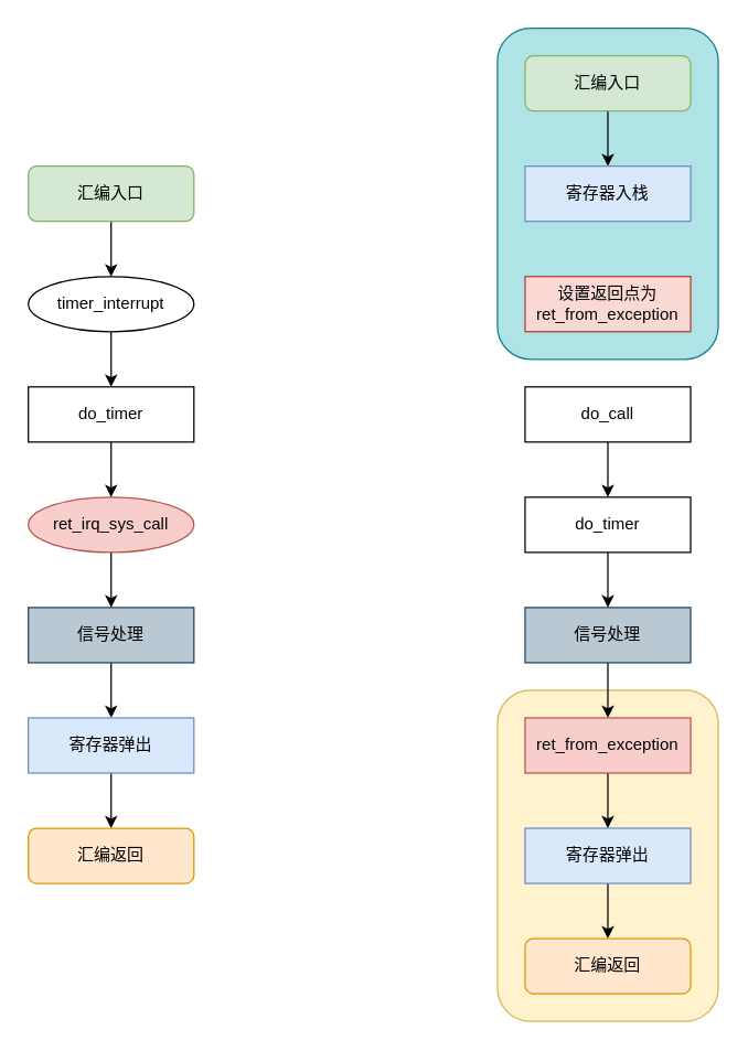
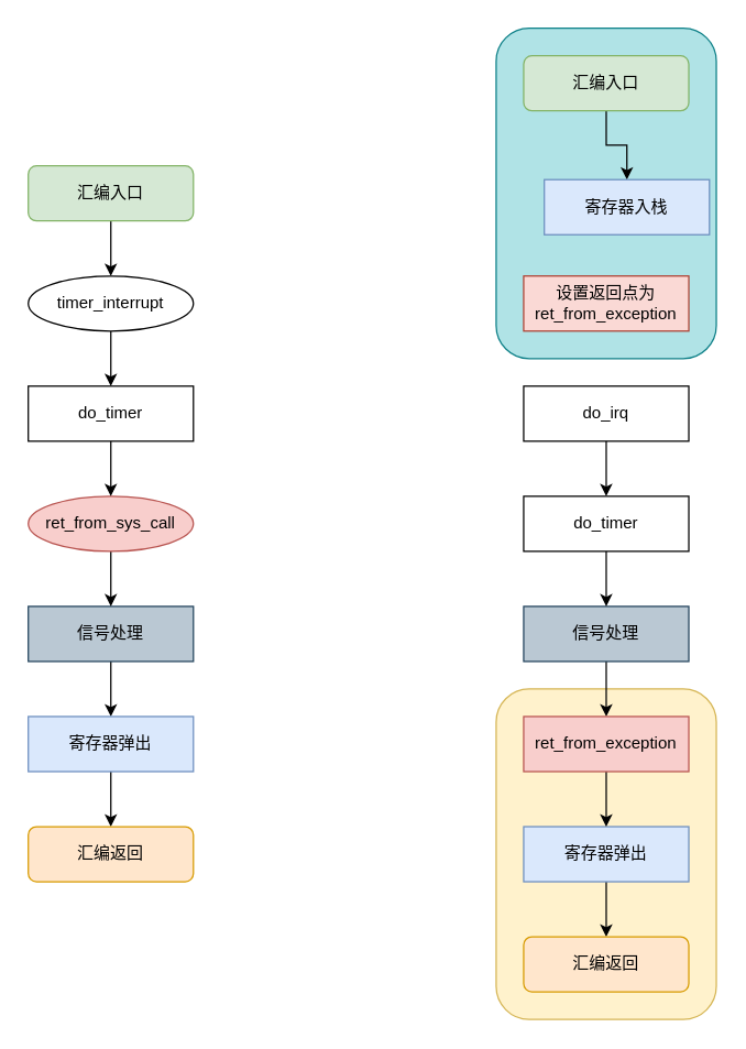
  <mxCell id="0" />
  <mxCell id="1" parent="0" />
  <mxCell id="2" value="" style="rounded=1;whiteSpace=wrap;html=1;fillColor=#fff2cc;strokeColor=#d6b656;" vertex="1" parent="1"><mxGeometry x="360" y="500" width="160" height="240" as="geometry" /></mxCell>
  <mxCell id="3" value="" style="rounded=1;whiteSpace=wrap;html=1;fillColor=#b0e3e6;strokeColor=#0e8088;" vertex="1" parent="1"><mxGeometry x="360" y="20" width="160" height="240" as="geometry" /></mxCell>
  <mxCell id="4" style="edgeStyle=orthogonalEdgeStyle;rounded=0;orthogonalLoop=1;jettySize=auto;html=1;exitX=0.5;exitY=1;exitDx=0;exitDy=0;entryX=0.5;entryY=0;entryDx=0;entryDy=0;" edge="1" parent="1" source="5" target="25"><mxGeometry relative="1" as="geometry" /></mxCell>
  <mxCell id="5" value="汇编入口" style="rounded=1;whiteSpace=wrap;html=1;fillColor=#d5e8d4;strokeColor=#82b366;" vertex="1" parent="1"><mxGeometry x="20" y="120" width="120" height="40" as="geometry" /></mxCell>
  <mxCell id="6" style="edgeStyle=orthogonalEdgeStyle;rounded=0;orthogonalLoop=1;jettySize=auto;html=1;exitX=0.5;exitY=1;exitDx=0;exitDy=0;" edge="1" parent="1" source="7" target="9"><mxGeometry relative="1" as="geometry" /></mxCell>
  <mxCell id="7" value="信号处理" style="rounded=0;whiteSpace=wrap;html=1;fillColor=#bac8d3;strokeColor=#23445d;" vertex="1" parent="1"><mxGeometry x="20" y="440" width="120" height="40" as="geometry" /></mxCell>
  <mxCell id="8" style="edgeStyle=orthogonalEdgeStyle;rounded=0;orthogonalLoop=1;jettySize=auto;html=1;exitX=0.5;exitY=1;exitDx=0;exitDy=0;entryX=0.5;entryY=0;entryDx=0;entryDy=0;" edge="1" parent="1" source="9" target="10"><mxGeometry relative="1" as="geometry" /></mxCell>
  <mxCell id="9" value="寄存器弹出" style="rounded=0;whiteSpace=wrap;html=1;fillColor=#dae8fc;strokeColor=#6c8ebf;" vertex="1" parent="1"><mxGeometry x="20" y="520" width="120" height="40" as="geometry" /></mxCell>
  <mxCell id="10" value="汇编返回" style="rounded=1;whiteSpace=wrap;html=1;fillColor=#ffe6cc;strokeColor=#d79b00;" vertex="1" parent="1"><mxGeometry x="20" y="600" width="120" height="40" as="geometry" /></mxCell>
  <mxCell id="11" style="edgeStyle=orthogonalEdgeStyle;rounded=0;orthogonalLoop=1;jettySize=auto;html=1;exitX=0.5;exitY=1;exitDx=0;exitDy=0;" edge="1" parent="1" source="12" target="7"><mxGeometry relative="1" as="geometry" /></mxCell>
- <mxCell id="12" value="ret_irq_sys_call" style="ellipse;whiteSpace=wrap;html=1;fillColor=#f8cecc;strokeColor=#b85450;" vertex="1" parent="1"><mxGeometry x="20" y="360" width="120" height="40" as="geometry" /></mxCell>
+ <mxCell id="12" value="ret_from_sys_call" style="ellipse;whiteSpace=wrap;html=1;fillColor=#f8cecc;strokeColor=#b85450;" vertex="1" parent="1"><mxGeometry x="20" y="360" width="120" height="40" as="geometry" /></mxCell>
  <mxCell id="13" style="edgeStyle=orthogonalEdgeStyle;rounded=0;orthogonalLoop=1;jettySize=auto;html=1;exitX=0.5;exitY=1;exitDx=0;exitDy=0;" edge="1" parent="1" source="14" target="15"><mxGeometry relative="1" as="geometry" /></mxCell>
  <mxCell id="14" value="汇编入口" style="rounded=1;whiteSpace=wrap;html=1;fillColor=#d5e8d4;strokeColor=#82b366;" vertex="1" parent="1"><mxGeometry x="380" y="40" width="120" height="40" as="geometry" /></mxCell>
- <mxCell id="15" value="寄存器入栈" style="rounded=0;whiteSpace=wrap;html=1;fillColor=#dae8fc;strokeColor=#6c8ebf;" vertex="1" parent="1"><mxGeometry x="380" y="120" width="120" height="40" as="geometry" /></mxCell>
+ <mxCell id="15" value="寄存器入栈" style="rounded=0;whiteSpace=wrap;html=1;fillColor=#dae8fc;strokeColor=#6c8ebf;" vertex="1" parent="1"><mxGeometry x="395" y="130" width="120" height="40" as="geometry" /></mxCell>
  <mxCell id="16" style="edgeStyle=orthogonalEdgeStyle;rounded=0;orthogonalLoop=1;jettySize=auto;html=1;exitX=0.5;exitY=1;exitDx=0;exitDy=0;entryX=0.5;entryY=0;entryDx=0;entryDy=0;" edge="1" parent="1" source="17" target="22"><mxGeometry relative="1" as="geometry" /></mxCell>
  <mxCell id="17" value="信号处理" style="rounded=0;whiteSpace=wrap;html=1;fillColor=#bac8d3;strokeColor=#23445d;" vertex="1" parent="1"><mxGeometry x="380" y="440" width="120" height="40" as="geometry" /></mxCell>
  <mxCell id="18" style="edgeStyle=orthogonalEdgeStyle;rounded=0;orthogonalLoop=1;jettySize=auto;html=1;exitX=0.5;exitY=1;exitDx=0;exitDy=0;entryX=0.5;entryY=0;entryDx=0;entryDy=0;" edge="1" parent="1" source="19" target="20"><mxGeometry relative="1" as="geometry" /></mxCell>
  <mxCell id="19" value="寄存器弹出" style="rounded=0;whiteSpace=wrap;html=1;fillColor=#dae8fc;strokeColor=#6c8ebf;" vertex="1" parent="1"><mxGeometry x="380" y="600" width="120" height="40" as="geometry" /></mxCell>
  <mxCell id="20" value="汇编返回" style="rounded=1;whiteSpace=wrap;html=1;fillColor=#ffe6cc;strokeColor=#d79b00;" vertex="1" parent="1"><mxGeometry x="380" y="680" width="120" height="40" as="geometry" /></mxCell>
  <mxCell id="21" style="edgeStyle=orthogonalEdgeStyle;rounded=0;orthogonalLoop=1;jettySize=auto;html=1;exitX=0.5;exitY=1;exitDx=0;exitDy=0;entryX=0.5;entryY=0;entryDx=0;entryDy=0;" edge="1" parent="1" source="22" target="19"><mxGeometry relative="1" as="geometry" /></mxCell>
  <mxCell id="22" value="ret_from_exception" style="whiteSpace=wrap;html=1;fillColor=#f8cecc;strokeColor=#b85450;rounded=0;" vertex="1" parent="1"><mxGeometry x="380" y="520" width="120" height="40" as="geometry" /></mxCell>
  <mxCell id="23" value="设置返回点为&lt;div&gt;ret_from_exception&lt;br&gt;&lt;/div&gt;" style="rounded=0;whiteSpace=wrap;html=1;fillColor=#fad9d5;strokeColor=#ae4132;" vertex="1" parent="1"><mxGeometry x="380" y="200" width="120" height="40" as="geometry" /></mxCell>
  <mxCell id="24" style="edgeStyle=orthogonalEdgeStyle;rounded=0;orthogonalLoop=1;jettySize=auto;html=1;exitX=0.5;exitY=1;exitDx=0;exitDy=0;entryX=0.5;entryY=0;entryDx=0;entryDy=0;" edge="1" parent="1" source="25" target="27"><mxGeometry relative="1" as="geometry" /></mxCell>
  <mxCell id="25" value="timer_interrupt" style="ellipse;whiteSpace=wrap;html=1;" vertex="1" parent="1"><mxGeometry x="20" y="200" width="120" height="40" as="geometry" /></mxCell>
  <mxCell id="26" style="edgeStyle=orthogonalEdgeStyle;rounded=0;orthogonalLoop=1;jettySize=auto;html=1;exitX=0.5;exitY=1;exitDx=0;exitDy=0;entryX=0.5;entryY=0;entryDx=0;entryDy=0;" edge="1" parent="1" source="27" target="12"><mxGeometry relative="1" as="geometry" /></mxCell>
  <mxCell id="27" value="do_timer" style="rounded=0;whiteSpace=wrap;html=1;" vertex="1" parent="1"><mxGeometry x="20" y="280" width="120" height="40" as="geometry" /></mxCell>
  <mxCell id="28" style="edgeStyle=orthogonalEdgeStyle;rounded=0;orthogonalLoop=1;jettySize=auto;html=1;exitX=0.5;exitY=1;exitDx=0;exitDy=0;entryX=0.5;entryY=0;entryDx=0;entryDy=0;" edge="1" parent="1" source="29" target="17"><mxGeometry relative="1" as="geometry" /></mxCell>
  <mxCell id="29" value="do_timer" style="rounded=0;whiteSpace=wrap;html=1;" vertex="1" parent="1"><mxGeometry x="380" y="360" width="120" height="40" as="geometry" /></mxCell>
  <mxCell id="30" style="edgeStyle=orthogonalEdgeStyle;rounded=0;orthogonalLoop=1;jettySize=auto;html=1;entryX=0.5;entryY=0;entryDx=0;entryDy=0;" edge="1" parent="1" source="31" target="29"><mxGeometry relative="1" as="geometry" /></mxCell>
- <mxCell id="31" value="do_call" style="rounded=0;whiteSpace=wrap;html=1;" vertex="1" parent="1"><mxGeometry x="380" y="280" width="120" height="40" as="geometry" /></mxCell>
+ <mxCell id="31" value="do_irq" style="rounded=0;whiteSpace=wrap;html=1;" vertex="1" parent="1"><mxGeometry x="380" y="280" width="120" height="40" as="geometry" /></mxCell>
